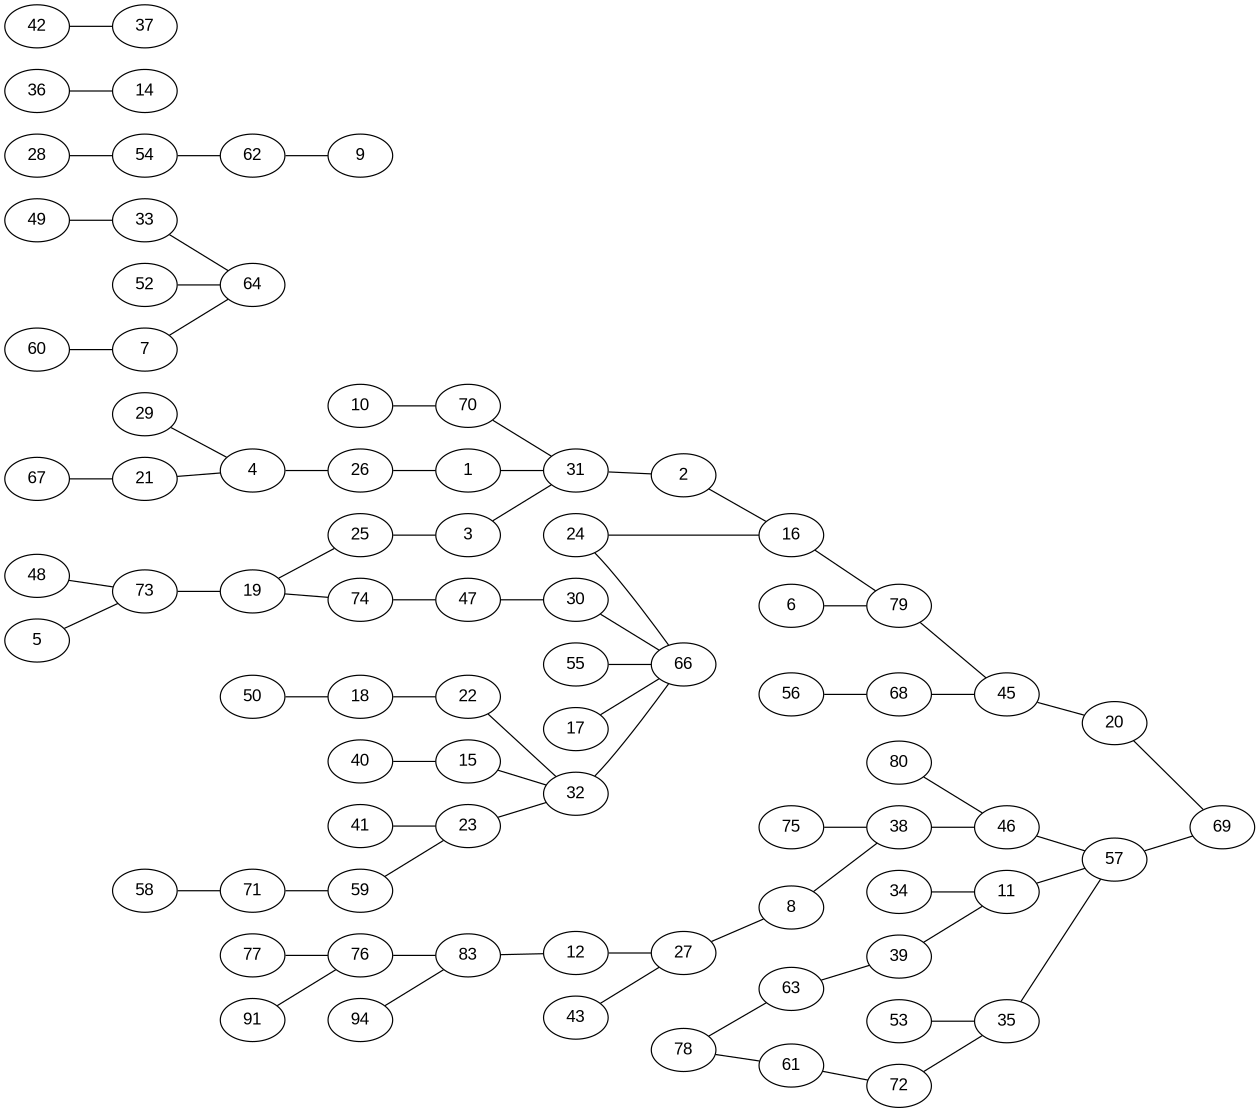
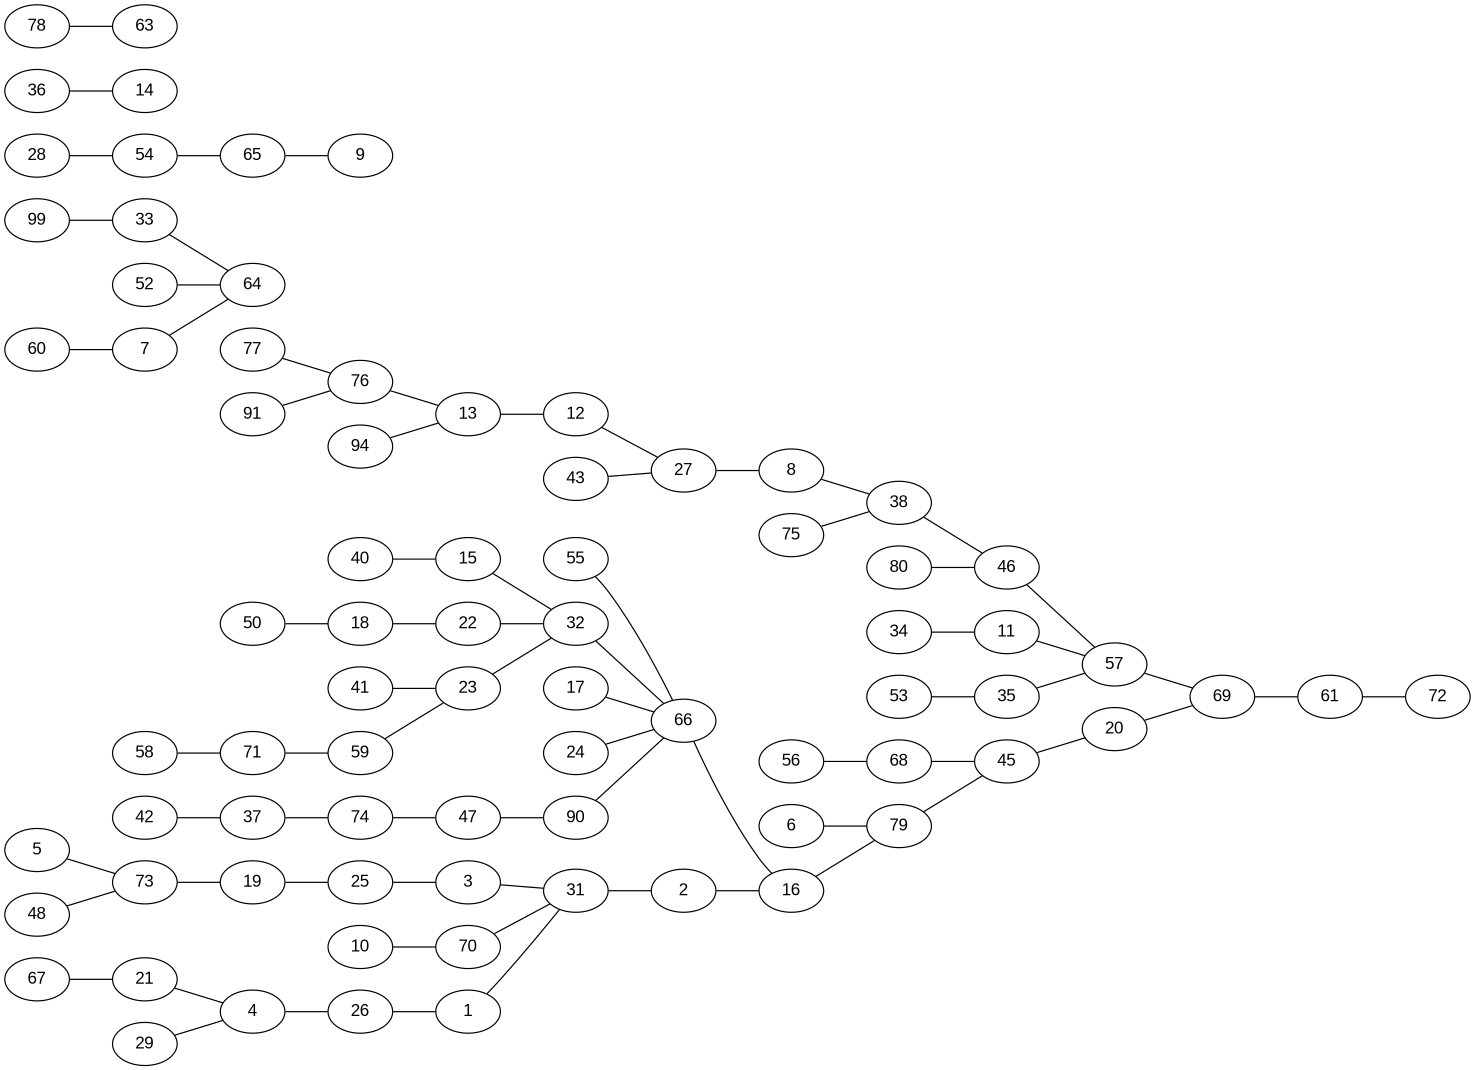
  graph {
    fontname="Liberation Sans"
    rankdir=LR
    node [fontname="Liberation Sans"]
    edge [fontname="Liberation Sans"]
    1
    31
    2
    16
    79
    45
    3
    4
    26
    5
    73
    19
    25
    6
    20
    7
    64
    55
    66
    8
    38
    46
    57
    77
    76
-   13 [label=83]
+   13
    10
    70
    11
    69
    61
    12
    27
-   39
    15
    32
    17
    18
    22
    72
    21
    23
    24
    28
    54
-   62
+   62 [label=65]
    9
    29
-   30
+   30 [label=90]
    33
    34
    35
    36
    14
    37
    74
    47
    40
    41
    42
    43
    n62 [label=94]
    48
-   49
+   49 [label=99]
    50
    n66 [label=91]
    52
    53
    56
    68
    58
    71
    59
    60
    63
    67
    75
    78
    80
    1 -- 31
    31 -- 2
    2 -- 16
    16 -- 79
    79 -- 45
    45 -- 20
    3 -- 31
    4 -- 26
    26 -- 1
    5 -- 73
    73 -- 19
    19 -- 25
    25 -- 3
    6 -- 79
    20 -- 69
    7 -- 64
    55 -- 66
-   24 -- 16
+   66 -- 16
    8 -- 38
    38 -- 46
    46 -- 57
    57 -- 69
    77 -- 76
    76 -- 13
    13 -- 12
    10 -- 70
    70 -- 31
    11 -- 57
-   78 -- 61
+   69 -- 61
    61 -- 72
    12 -- 27
    27 -- 8
-   39 -- 11
    15 -- 32
    32 -- 66
    17 -- 66
    18 -- 22
    22 -- 32
-   72 -- 35
    21 -- 4
    23 -- 32
    24 -- 66
    28 -- 54
    54 -- 62
    62 -- 9
    29 -- 4
    30 -- 66
    33 -- 64
    34 -- 11
    35 -- 57
    36 -- 14
-   19 -- 74
+   37 -- 74
    74 -- 47
    47 -- 30
    40 -- 15
    41 -- 23
    42 -- 37
    43 -- 27
    n62 -- 13
    48 -- 73
    49 -- 33
    50 -- 18
    n66 -- 76
    52 -- 64
    53 -- 35
    56 -- 68
    68 -- 45
    58 -- 71
    71 -- 59
    59 -- 23
    60 -- 7
-   63 -- 39
    67 -- 21
    75 -- 38
    78 -- 63
    80 -- 46
  }
